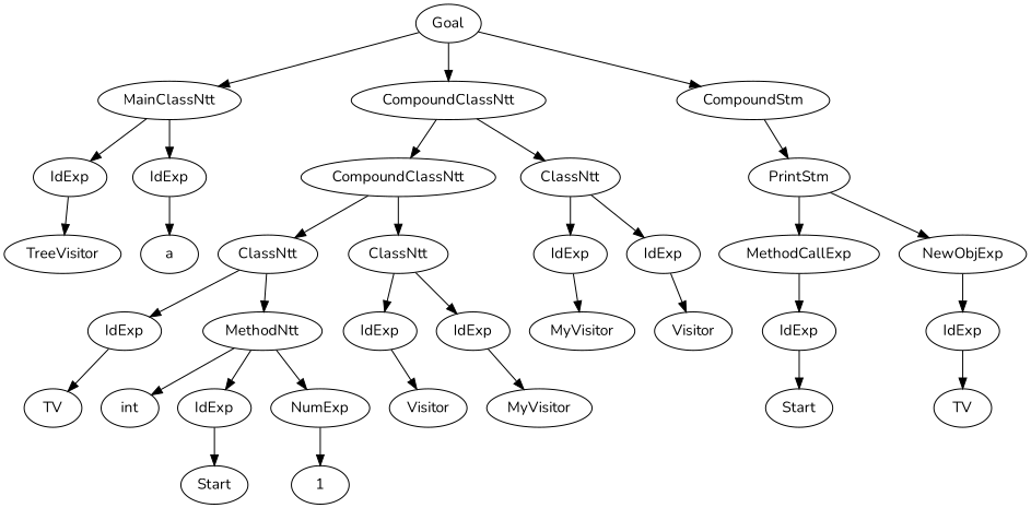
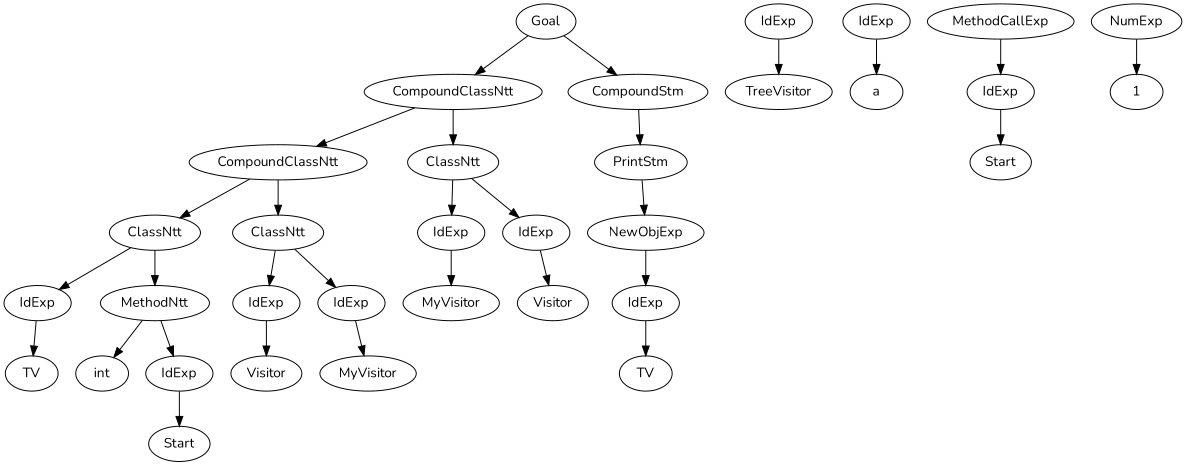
  digraph {
    fontname=Nunito
    node [fontname=Nunito]
    edge [fontname=Nunito]
    n1 [label=Goal]
-   n2 [label=MainClassNtt]
    n3 [label=CompoundClassNtt]
    n4 [label=CompoundStm]
    n5 [label=IdExp]
    n6 [label=IdExp]
    n7 [label=CompoundClassNtt]
    n8 [label=ClassNtt]
    n9 [label=TreeVisitor]
    n10 [label=a]
    n11 [label=PrintStm]
    n12 [label=MethodCallExp]
    n13 [label=NewObjExp]
    n14 [label=IdExp]
    n15 [label=IdExp]
    n16 [label=Start]
    n17 [label=TV]
    n18 [label=ClassNtt]
    n19 [label=ClassNtt]
    n20 [label=IdExp]
    n21 [label=IdExp]
    n22 [label=IdExp]
    n23 [label=MethodNtt]
    n24 [label=IdExp]
    n25 [label=IdExp]
    n26 [label=TV]
    n27 [label=int]
    n28 [label=IdExp]
    n29 [label=NumExp]
    n30 [label=Start]
    n31 [label=1]
    n32 [label=Visitor]
    n33 [label=MyVisitor]
    n34 [label=MyVisitor]
    n35 [label=Visitor]
-   n1 -> n2
    n1 -> n3
    n1 -> n4
-   n2 -> n5
-   n2 -> n6
    n3 -> n7
    n3 -> n8
    n4 -> n11
    n5 -> n9
    n6 -> n10
    n7 -> n18
    n7 -> n19
    n8 -> n20
    n8 -> n21
-   n11 -> n12
    n11 -> n13
    n12 -> n14
    n13 -> n15
    n14 -> n16
    n15 -> n17
    n18 -> n22
    n18 -> n23
    n19 -> n24
    n19 -> n25
    n20 -> n34
    n21 -> n35
    n22 -> n26
    n23 -> n27
    n23 -> n28
-   n23 -> n29
    n24 -> n32
    n25 -> n33
    n28 -> n30
    n29 -> n31
  }
